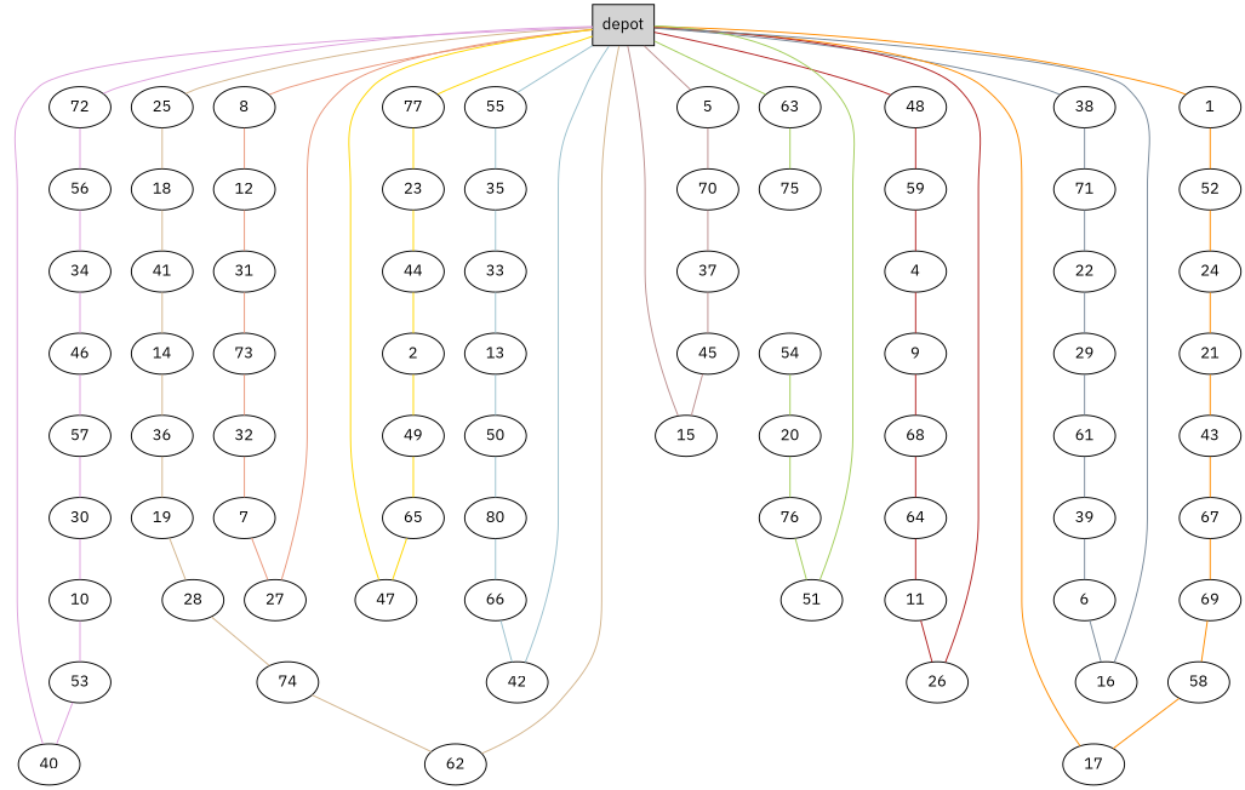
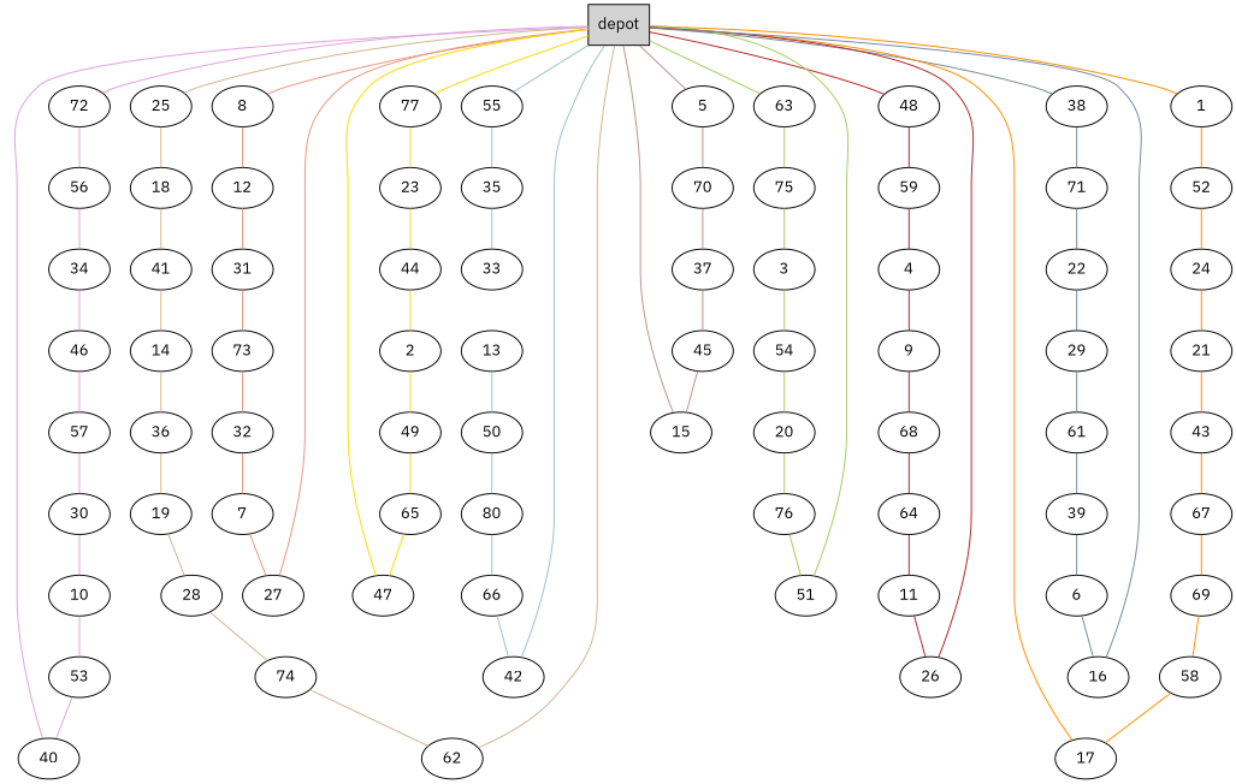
  graph {
    fontname="IBM Plex Sans"
    node [fontname="IBM Plex Sans" shape=ellipse]
    edge [color=plum fontname="IBM Plex Sans"]
    n1 [label=depot shape=box style=filled]
    8
    77
    72
    25
    1
    5
    63
    55
    48
    38
    12
    23
    56
    18
    52
    70
    75
    35
    59
    71
    31
    73
    32
    7
    27
    44
    2
    49
    65
    47
    34
    46
    57
    30
    10
    53
    40
    41
    14
    36
    19
    28
    74
    62
    24
    21
    43
    67
    69
    58
    17
    37
    45
    15
+   3
    54
    20
    76
    51
    33
    13
    50
    n64 [label=80]
    66
    42
    4
    9
    68
    64
    11
    26
    22
    29
    61
    39
    6
    16
    n1 -- 8 [color=darksalmon]
    n1 -- 77 [color=gold]
    n1 -- 72
    n1 -- 25 [color=tan]
    n1 -- 1 [color=darkorange]
    n1 -- 5 [color=rosybrown]
    n1 -- 63 [color=darkolivegreen3]
    n1 -- 55 [color=lightblue3]
    n1 -- 48 [color=firebrick]
    n1 -- 38 [color=lightslategray]
    8 -- 12 [color=darksalmon]
    77 -- 23 [color=gold]
    72 -- 56
    25 -- 18 [color=tan]
    1 -- 52 [color=darkorange]
    5 -- 70 [color=rosybrown]
    63 -- 75 [color=darkolivegreen3]
    55 -- 35 [color=lightblue3]
    48 -- 59 [color=firebrick]
    38 -- 71 [color=lightslategray]
    12 -- 31 [color=darksalmon]
    23 -- 44 [color=gold]
    56 -- 34
    18 -- 41 [color=tan]
    52 -- 24 [color=darkorange]
    70 -- 37 [color=rosybrown]
+   75 -- 3 [color=darkolivegreen3]
    35 -- 33 [color=lightblue3]
    59 -- 4 [color=firebrick]
    71 -- 22 [color=lightslategray]
    31 -- 73 [color=darksalmon]
    73 -- 32 [color=darksalmon]
    32 -- 7 [color=darksalmon]
    7 -- 27 [color=darksalmon]
    27 -- n1 [color=darksalmon]
    44 -- 2 [color=gold]
    2 -- 49 [color=gold]
    49 -- 65 [color=gold]
    65 -- 47 [color=gold]
    47 -- n1 [color=gold]
    34 -- 46
    46 -- 57
    57 -- 30
    30 -- 10
    10 -- 53
    53 -- 40
    40 -- n1
    41 -- 14 [color=tan]
    14 -- 36 [color=tan]
    36 -- 19 [color=tan]
    19 -- 28 [color=tan]
    28 -- 74 [color=tan]
    74 -- 62 [color=tan]
    62 -- n1 [color=tan]
    24 -- 21 [color=darkorange]
    21 -- 43 [color=darkorange]
    43 -- 67 [color=darkorange]
    67 -- 69 [color=darkorange]
    69 -- 58 [color=darkorange]
    58 -- 17 [color=darkorange]
    17 -- n1 [color=darkorange]
    37 -- 45 [color=rosybrown]
    45 -- 15 [color=rosybrown]
    15 -- n1 [color=rosybrown]
+   3 -- 54 [color=darkolivegreen3]
    54 -- 20 [color=darkolivegreen3]
    20 -- 76 [color=darkolivegreen3]
    76 -- 51 [color=darkolivegreen3]
    51 -- n1 [color=darkolivegreen3]
-   33 -- 13 [color=lightblue3]
    13 -- 50 [color=lightblue3]
    50 -- n64 [color=lightblue3]
    n64 -- 66 [color=lightblue3]
    66 -- 42 [color=lightblue3]
    42 -- n1 [color=lightblue3]
    4 -- 9 [color=firebrick]
    9 -- 68 [color=firebrick]
    68 -- 64 [color=firebrick]
    64 -- 11 [color=firebrick]
    11 -- 26 [color=firebrick]
    26 -- n1 [color=firebrick]
    22 -- 29 [color=lightslategray]
    29 -- 61 [color=lightslategray]
    61 -- 39 [color=lightslategray]
    39 -- 6 [color=lightslategray]
    6 -- 16 [color=lightslategray]
    16 -- n1 [color=lightslategray]
  }
